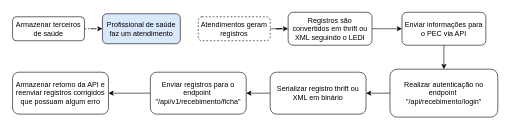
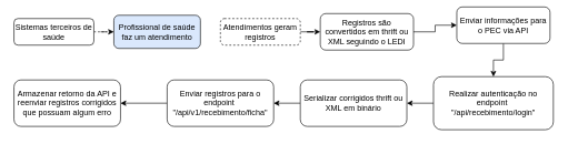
  <mxCell id="0" />
  <mxCell id="1" parent="0" />
  <mxCell id="2" value="" style="edgeStyle=orthogonalEdgeStyle;rounded=0;orthogonalLoop=1;jettySize=auto;html=1;dashed=1;" parent="1" source="3" target="4" edge="1"><mxGeometry relative="1" as="geometry" /></mxCell>
- <mxCell id="3" value="Armazenar terceiros de saúde" style="rounded=1;whiteSpace=wrap;html=1;fontSize=12;glass=0;strokeWidth=1;shadow=0;" parent="1" vertex="1"><mxGeometry x="20" y="27.5" width="120" height="40" as="geometry" /></mxCell>
+ <mxCell id="3" value="Sistemas terceiros de saúde" style="rounded=1;whiteSpace=wrap;html=1;fontSize=12;glass=0;strokeWidth=1;shadow=0;" parent="1" vertex="1"><mxGeometry x="20" y="27.5" width="120" height="40" as="geometry" /></mxCell>
  <mxCell id="4" value="Profissional de saúde faz um atendimento" style="rounded=1;whiteSpace=wrap;html=1;fontSize=12;glass=0;strokeWidth=1;shadow=0;fillColor=#dae8fc;" parent="1" vertex="1"><mxGeometry x="170" y="22.5" width="130" height="50" as="geometry" /></mxCell>
  <mxCell id="5" value="" style="edgeStyle=orthogonalEdgeStyle;rounded=0;orthogonalLoop=1;jettySize=auto;html=1;" parent="1" source="6" target="8" edge="1"><mxGeometry relative="1" as="geometry" /></mxCell>
  <mxCell id="6" value="Atendimentos geram registros" style="rounded=1;whiteSpace=wrap;html=1;fontSize=12;glass=0;strokeWidth=1;shadow=0;dashed=1;" parent="1" vertex="1"><mxGeometry x="330" y="27.5" width="120" height="40" as="geometry" /></mxCell>
  <mxCell id="7" style="edgeStyle=orthogonalEdgeStyle;rounded=0;orthogonalLoop=1;jettySize=auto;html=1;exitX=1;exitY=0.5;exitDx=0;exitDy=0;entryX=0;entryY=0.5;entryDx=0;entryDy=0;" parent="1" source="8" target="10" edge="1"><mxGeometry relative="1" as="geometry" /></mxCell>
  <mxCell id="8" value="Registros são convertidos em thrift ou XML seguindo o LEDI" style="rounded=1;whiteSpace=wrap;html=1;fontSize=12;glass=0;strokeWidth=1;shadow=0;" parent="1" vertex="1"><mxGeometry x="480" y="20" width="140" height="55" as="geometry" /></mxCell>
  <mxCell id="9" value="" style="edgeStyle=orthogonalEdgeStyle;rounded=0;orthogonalLoop=1;jettySize=auto;html=1;" parent="1" source="10" target="12" edge="1"><mxGeometry relative="1" as="geometry" /></mxCell>
- <mxCell id="10" value="Enviar informações para o PEC via API" style="rounded=1;whiteSpace=wrap;html=1;fontSize=12;glass=0;strokeWidth=1;shadow=0;" parent="1" vertex="1"><mxGeometry x="670" y="20" width="140" height="55" as="geometry" /></mxCell>
+ <mxCell id="10" value="Enviar informações para o PEC via API" style="rounded=1;whiteSpace=wrap;html=1;fontSize=12;glass=0;strokeWidth=1;shadow=0;" parent="1" vertex="1"><mxGeometry x="685" y="10" width="140" height="55" as="geometry" /></mxCell>
  <mxCell id="11" value="" style="edgeStyle=orthogonalEdgeStyle;rounded=0;orthogonalLoop=1;jettySize=auto;html=1;" parent="1" source="12" target="14" edge="1"><mxGeometry relative="1" as="geometry" /></mxCell>
  <mxCell id="12" value="Realizar autenticação no endpoint&amp;nbsp;&lt;div&gt;&quot;/api/recebimento/login&quot;&lt;/div&gt;" style="rounded=1;whiteSpace=wrap;html=1;fontSize=12;glass=0;strokeWidth=1;shadow=0;" parent="1" vertex="1"><mxGeometry x="650" y="115" width="180" height="80" as="geometry" /></mxCell>
  <mxCell id="13" value="" style="edgeStyle=orthogonalEdgeStyle;rounded=0;orthogonalLoop=1;jettySize=auto;html=1;" parent="1" source="14" target="16" edge="1"><mxGeometry relative="1" as="geometry" /></mxCell>
- <mxCell id="14" value="Serializar registro thrift ou XML em binário" style="rounded=1;whiteSpace=wrap;html=1;fontSize=12;glass=0;strokeWidth=1;shadow=0;" parent="1" vertex="1"><mxGeometry x="450" y="120" width="160" height="70" as="geometry" /></mxCell>
+ <mxCell id="14" value="Serializar corrigidos thrift ou XML em binário" style="rounded=1;whiteSpace=wrap;html=1;fontSize=12;glass=0;strokeWidth=1;shadow=0;" parent="1" vertex="1"><mxGeometry x="450" y="120" width="160" height="70" as="geometry" /></mxCell>
  <mxCell id="15" value="" style="edgeStyle=orthogonalEdgeStyle;rounded=0;orthogonalLoop=1;jettySize=auto;html=1;" parent="1" source="16" target="17" edge="1"><mxGeometry relative="1" as="geometry" /></mxCell>
  <mxCell id="16" value="Enviar registros para o endpoint&amp;nbsp;&lt;div&gt;&quot;/api/v1/recebimento/ficha&quot;&lt;/div&gt;" style="rounded=1;whiteSpace=wrap;html=1;fontSize=12;glass=0;strokeWidth=1;shadow=0;" parent="1" vertex="1"><mxGeometry x="250" y="120" width="160" height="70" as="geometry" /></mxCell>
  <mxCell id="17" value="Armazenar retorno da API e reenviar registros corrigidos que possuam algum erro" style="rounded=1;whiteSpace=wrap;html=1;fontSize=12;glass=0;strokeWidth=1;shadow=0;" parent="1" vertex="1"><mxGeometry x="20" y="120" width="160" height="70" as="geometry" /></mxCell>
